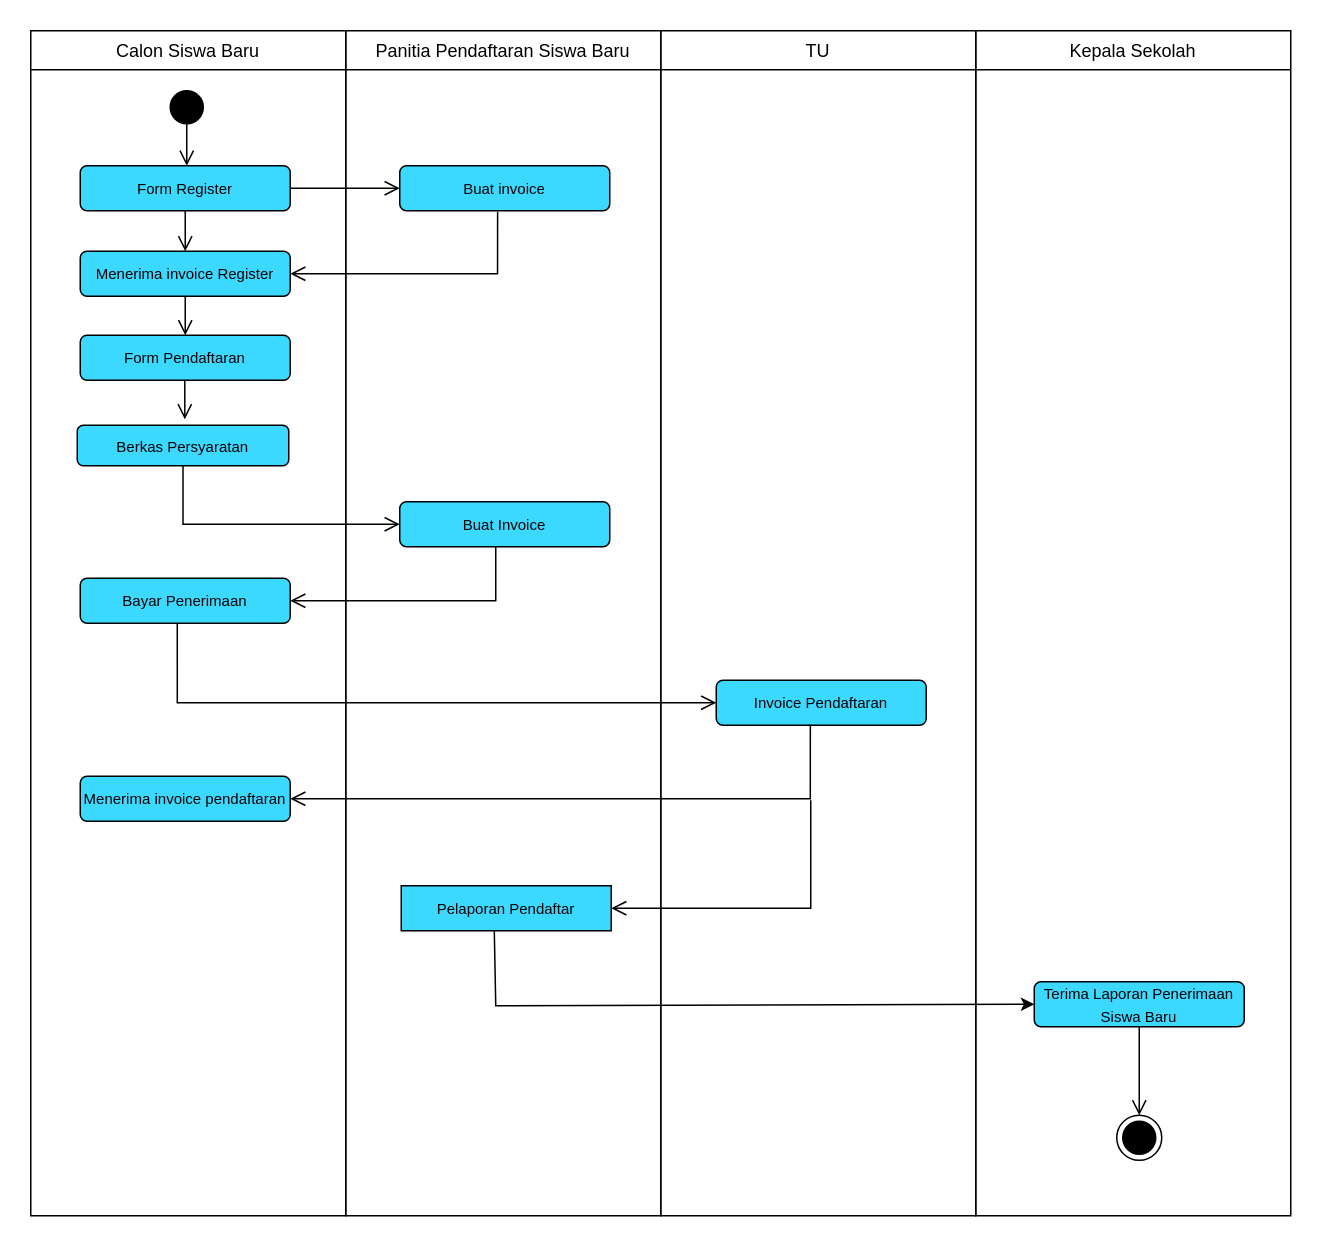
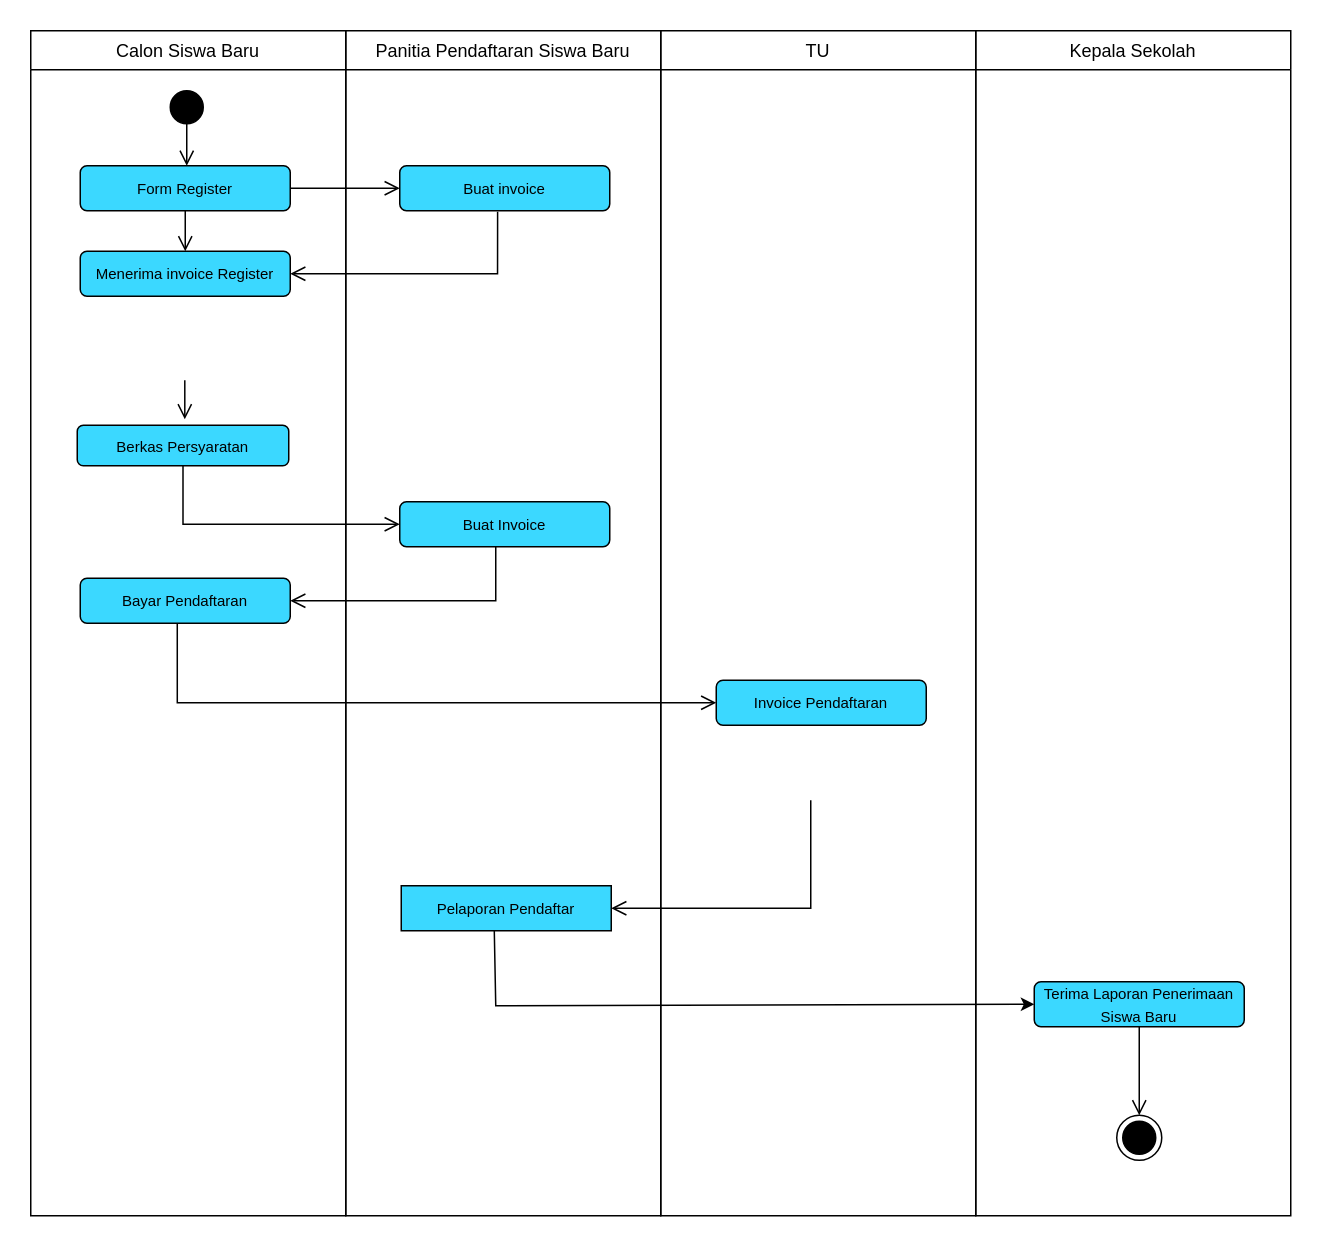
  <mxCell id="0" />
  <mxCell id="1" parent="0" />
  <mxCell id="2" value="Calon Siswa Baru" style="swimlane;fontStyle=0;childLayout=stackLayout;horizontal=1;startSize=26;fillColor=none;horizontalStack=0;resizeParent=1;resizeParentMax=0;resizeLast=0;collapsible=1;marginBottom=0;" parent="1" vertex="1"><mxGeometry x="20" y="20" width="210" height="790" as="geometry" /></mxCell>
  <mxCell id="3" value="" style="edgeStyle=orthogonalEdgeStyle;html=1;verticalAlign=bottom;endArrow=open;endSize=8;strokeColor=#000000;rounded=0;entryX=0.5;entryY=0;entryDx=0;entryDy=0;exitX=0.5;exitY=1;exitDx=0;exitDy=0;" edge="1" parent="2"><mxGeometry relative="1" as="geometry"><mxPoint x="102.7" y="259" as="targetPoint" /><mxPoint x="102.7" y="233.0" as="sourcePoint" /></mxGeometry></mxCell>
  <mxCell id="4" value="" style="ellipse;html=1;shape=startState;fillColor=#000000;strokeColor=#000000;" parent="1" vertex="1"><mxGeometry x="109" y="56" width="30" height="30" as="geometry" /></mxCell>
  <mxCell id="5" value="" style="edgeStyle=orthogonalEdgeStyle;html=1;verticalAlign=bottom;endArrow=open;endSize=8;strokeColor=#000000;rounded=0;" parent="1" edge="1"><mxGeometry relative="1" as="geometry"><mxPoint x="124" y="110" as="targetPoint" /><mxPoint x="124" y="74" as="sourcePoint" /></mxGeometry></mxCell>
  <mxCell id="6" value="&lt;font style=&quot;font-size: 10px;&quot;&gt;Form Register&lt;/font&gt;" style="rounded=1;whiteSpace=wrap;html=1;strokeColor=default;fillColor=#3BD8FF;gradientColor=none;" parent="1" vertex="1"><mxGeometry x="53" y="110" width="140" height="30" as="geometry" /></mxCell>
  <mxCell id="7" value="Panitia Pendaftaran Siswa Baru" style="swimlane;fontStyle=0;childLayout=stackLayout;horizontal=1;startSize=26;fillColor=none;horizontalStack=0;resizeParent=1;resizeParentMax=0;resizeLast=0;collapsible=1;marginBottom=0;" parent="1" vertex="1"><mxGeometry x="230" y="20" width="210" height="790" as="geometry" /></mxCell>
  <mxCell id="8" value="TU" style="swimlane;fontStyle=0;childLayout=stackLayout;horizontal=1;startSize=26;fillColor=none;horizontalStack=0;resizeParent=1;resizeParentMax=0;resizeLast=0;collapsible=1;marginBottom=0;" parent="1" vertex="1"><mxGeometry x="440" y="20" width="210" height="790" as="geometry" /></mxCell>
  <mxCell id="9" value="Kepala Sekolah" style="swimlane;fontStyle=0;childLayout=stackLayout;horizontal=1;startSize=26;fillColor=none;horizontalStack=0;resizeParent=1;resizeParentMax=0;resizeLast=0;collapsible=1;marginBottom=0;" parent="1" vertex="1"><mxGeometry x="650" y="20" width="210" height="790" as="geometry" /></mxCell>
  <mxCell id="10" value="&lt;font style=&quot;font-size: 10px;&quot;&gt;Menerima invoice Register&lt;/font&gt;" style="rounded=1;whiteSpace=wrap;html=1;strokeColor=default;fillColor=#3BD8FF;gradientColor=none;" parent="1" vertex="1"><mxGeometry x="53" y="167" width="140" height="30" as="geometry" /></mxCell>
  <mxCell id="11" value="" style="edgeStyle=orthogonalEdgeStyle;html=1;verticalAlign=bottom;endArrow=open;endSize=8;strokeColor=#000000;rounded=0;entryX=0.5;entryY=0;entryDx=0;entryDy=0;exitX=0.5;exitY=1;exitDx=0;exitDy=0;" parent="1" source="6" target="10" edge="1"><mxGeometry relative="1" as="geometry"><mxPoint x="134" y="120" as="targetPoint" /><mxPoint x="134" y="84" as="sourcePoint" /></mxGeometry></mxCell>
  <mxCell id="12" value="&lt;span style=&quot;font-size: 10px;&quot;&gt;Buat invoice&lt;/span&gt;" style="rounded=1;whiteSpace=wrap;html=1;strokeColor=default;fillColor=#3BD8FF;gradientColor=none;" parent="1" vertex="1"><mxGeometry x="266" y="110" width="140" height="30" as="geometry" /></mxCell>
  <mxCell id="13" value="" style="edgeStyle=orthogonalEdgeStyle;html=1;verticalAlign=bottom;endArrow=open;endSize=8;strokeColor=#000000;rounded=0;entryX=0;entryY=0.5;entryDx=0;entryDy=0;exitX=1;exitY=0.5;exitDx=0;exitDy=0;" parent="1" source="6" target="12" edge="1"><mxGeometry relative="1" as="geometry"><mxPoint x="133" y="177" as="targetPoint" /><mxPoint x="133" y="150" as="sourcePoint" /></mxGeometry></mxCell>
- <mxCell id="14" value="&lt;font style=&quot;font-size: 10px;&quot;&gt;Form Pendaftaran&lt;/font&gt;" style="rounded=1;whiteSpace=wrap;html=1;strokeColor=default;fillColor=#3BD8FF;gradientColor=none;" parent="1" vertex="1"><mxGeometry x="53" y="223" width="140" height="30" as="geometry" /></mxCell>
  <mxCell id="15" value="" style="edgeStyle=orthogonalEdgeStyle;html=1;verticalAlign=bottom;endArrow=open;endSize=8;strokeColor=#000000;rounded=0;entryX=1;entryY=0.5;entryDx=0;entryDy=0;exitX=0.466;exitY=1.02;exitDx=0;exitDy=0;exitPerimeter=0;" parent="1" source="12" target="10" edge="1"><mxGeometry relative="1" as="geometry"><mxPoint x="276" y="192" as="targetPoint" /><mxPoint x="203" y="192" as="sourcePoint" /></mxGeometry></mxCell>
  <mxCell id="16" value="&lt;font style=&quot;font-size: 10px;&quot;&gt;Buat Invoice&lt;/font&gt;" style="rounded=1;whiteSpace=wrap;html=1;strokeColor=default;fillColor=#3BD8FF;gradientColor=none;" parent="1" vertex="1"><mxGeometry x="266" y="334" width="140" height="30" as="geometry" /></mxCell>
- <mxCell id="17" value="&lt;font size=&quot;1&quot;&gt;Bayar Penerimaan&lt;/font&gt;" style="rounded=1;whiteSpace=wrap;html=1;strokeColor=default;fillColor=#3BD8FF;gradientColor=none;" parent="1" vertex="1"><mxGeometry x="53" y="385" width="140" height="30" as="geometry" /></mxCell>
+ <mxCell id="17" value="&lt;font size=&quot;1&quot;&gt;Bayar Pendaftaran&lt;/font&gt;" style="rounded=1;whiteSpace=wrap;html=1;strokeColor=default;fillColor=#3BD8FF;gradientColor=none;" parent="1" vertex="1"><mxGeometry x="53" y="385" width="140" height="30" as="geometry" /></mxCell>
  <mxCell id="18" value="&lt;font size=&quot;1&quot;&gt;Invoice Pendaftaran&lt;/font&gt;" style="rounded=1;whiteSpace=wrap;html=1;strokeColor=default;fillColor=#3BD8FF;gradientColor=none;" parent="1" vertex="1"><mxGeometry x="477" y="453" width="140" height="30" as="geometry" /></mxCell>
- <mxCell id="19" value="&lt;font style=&quot;font-size: 10px;&quot;&gt;Menerima invoice pendaftaran&lt;/font&gt;" style="rounded=1;whiteSpace=wrap;html=1;strokeColor=default;fillColor=#3BD8FF;gradientColor=none;" parent="1" vertex="1"><mxGeometry x="53" y="517" width="140" height="30" as="geometry" /></mxCell>
  <mxCell id="20" value="&lt;font style=&quot;font-size: 10px;&quot;&gt;Pelaporan Pendaftar&lt;/font&gt;" style="whiteSpace=wrap;html=1;strokeColor=default;fillColor=#3BD8FF;gradientColor=none;rounded=0;" parent="1" vertex="1"><mxGeometry x="267" y="590" width="140" height="30" as="geometry" /></mxCell>
  <mxCell id="21" value="&lt;font style=&quot;font-size: 10px;&quot;&gt;Terima Laporan Penerimaan Siswa Baru&lt;/font&gt;" style="rounded=1;whiteSpace=wrap;html=1;strokeColor=default;fillColor=#3BD8FF;gradientColor=none;" parent="1" vertex="1"><mxGeometry x="689" y="654" width="140" height="30" as="geometry" /></mxCell>
  <mxCell id="22" value="" style="ellipse;html=1;shape=endState;fillColor=#000000;strokeColor=#000000;fontSize=10;" parent="1" vertex="1"><mxGeometry x="744" y="743" width="30" height="30" as="geometry" /></mxCell>
  <mxCell id="23" value="" style="edgeStyle=orthogonalEdgeStyle;html=1;verticalAlign=bottom;endArrow=open;endSize=8;strokeColor=#000000;rounded=0;entryX=0.5;entryY=0;entryDx=0;entryDy=0;exitX=0.5;exitY=1;exitDx=0;exitDy=0;" parent="1" source="21" target="22" edge="1"><mxGeometry relative="1" as="geometry"><mxPoint x="345.88" y="493.51" as="targetPoint" /><mxPoint x="346" y="470" as="sourcePoint" /><Array as="points"><mxPoint x="759" y="730" /><mxPoint x="759" y="730" /></Array></mxGeometry></mxCell>
- <mxCell id="24" value="" style="edgeStyle=orthogonalEdgeStyle;html=1;verticalAlign=bottom;endArrow=open;endSize=8;strokeColor=#000000;rounded=0;entryX=0.5;entryY=0;entryDx=0;entryDy=0;exitX=0.5;exitY=1;exitDx=0;exitDy=0;" parent="1" source="10" target="14" edge="1"><mxGeometry relative="1" as="geometry"><mxPoint x="133" y="177" as="targetPoint" /><mxPoint x="120" y="200" as="sourcePoint" /></mxGeometry></mxCell>
  <mxCell id="25" value="&lt;font style=&quot;font-size: 10px;&quot;&gt;Berkas Persyaratan&lt;/font&gt;" style="rounded=1;whiteSpace=wrap;html=1;strokeColor=default;fillColor=#3BD8FF;gradientColor=none;" parent="1" vertex="1"><mxGeometry x="51" y="283" width="141" height="27" as="geometry" /></mxCell>
  <mxCell id="26" value="" style="edgeStyle=orthogonalEdgeStyle;html=1;verticalAlign=bottom;endArrow=open;endSize=8;strokeColor=#000000;rounded=0;entryX=0;entryY=0.5;entryDx=0;entryDy=0;exitX=0.5;exitY=1;exitDx=0;exitDy=0;" parent="1" target="16" edge="1" source="25"><mxGeometry relative="1" as="geometry"><mxPoint x="100" y="400" as="targetPoint" /><mxPoint x="60" y="429" as="sourcePoint" /><Array as="points" /></mxGeometry></mxCell>
  <mxCell id="27" value="" style="edgeStyle=orthogonalEdgeStyle;html=1;verticalAlign=bottom;endArrow=open;endSize=8;strokeColor=#000000;rounded=0;entryX=1;entryY=0.5;entryDx=0;entryDy=0;" parent="1" target="17" edge="1" source="16"><mxGeometry relative="1" as="geometry"><mxPoint x="200" y="400" as="targetPoint" /><mxPoint x="340" y="390" as="sourcePoint" /><Array as="points"><mxPoint x="330" y="400" /></Array></mxGeometry></mxCell>
  <mxCell id="28" value="" style="edgeStyle=orthogonalEdgeStyle;html=1;verticalAlign=bottom;endArrow=open;endSize=8;strokeColor=#000000;rounded=0;entryX=0;entryY=0.5;entryDx=0;entryDy=0;exitX=0.462;exitY=1.014;exitDx=0;exitDy=0;exitPerimeter=0;" parent="1" source="17" target="18" edge="1"><mxGeometry relative="1" as="geometry"><mxPoint x="203" y="493" as="targetPoint" /><mxPoint x="277" y="493" as="sourcePoint" /></mxGeometry></mxCell>
- <mxCell id="29" value="" style="edgeStyle=orthogonalEdgeStyle;html=1;verticalAlign=bottom;endArrow=open;endSize=8;strokeColor=#000000;rounded=0;entryX=1;entryY=0.5;entryDx=0;entryDy=0;exitX=0.448;exitY=0.986;exitDx=0;exitDy=0;exitPerimeter=0;" parent="1" target="19" edge="1" source="18"><mxGeometry relative="1" as="geometry"><mxPoint x="403" y="584.63" as="targetPoint" /><mxPoint x="477" y="584.63" as="sourcePoint" /></mxGeometry></mxCell>
  <mxCell id="30" value="" style="edgeStyle=orthogonalEdgeStyle;html=1;verticalAlign=bottom;endArrow=open;endSize=8;strokeColor=#000000;rounded=0;entryX=1;entryY=0.5;entryDx=0;entryDy=0;" edge="1" parent="1" target="20"><mxGeometry relative="1" as="geometry"><mxPoint x="430" y="570" as="targetPoint" /><mxPoint x="540" y="533" as="sourcePoint" /><Array as="points"><mxPoint x="540" y="605" /></Array></mxGeometry></mxCell>
  <mxCell id="31" value="" style="endArrow=classic;html=1;rounded=0;fontSize=10;entryX=0;entryY=0.5;entryDx=0;entryDy=0;exitX=0.443;exitY=0.99;exitDx=0;exitDy=0;exitPerimeter=0;" edge="1" parent="1" source="20" target="21"><mxGeometry width="50" height="50" relative="1" as="geometry"><mxPoint x="380" y="550" as="sourcePoint" /><mxPoint x="430" y="500" as="targetPoint" /><Array as="points"><mxPoint x="330" y="670" /></Array></mxGeometry></mxCell>
